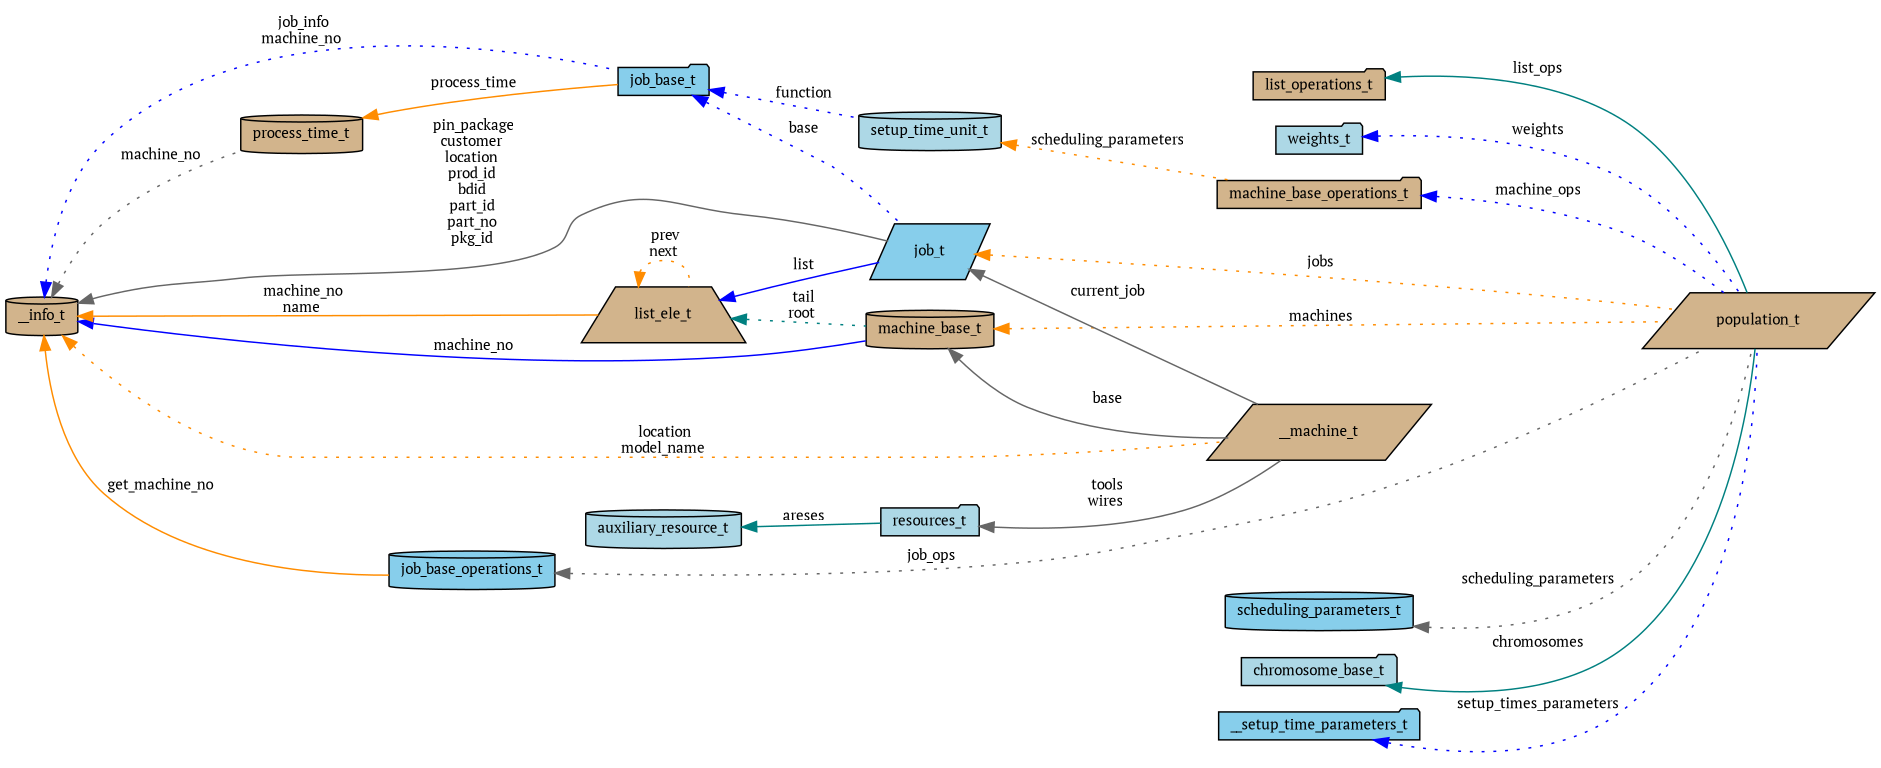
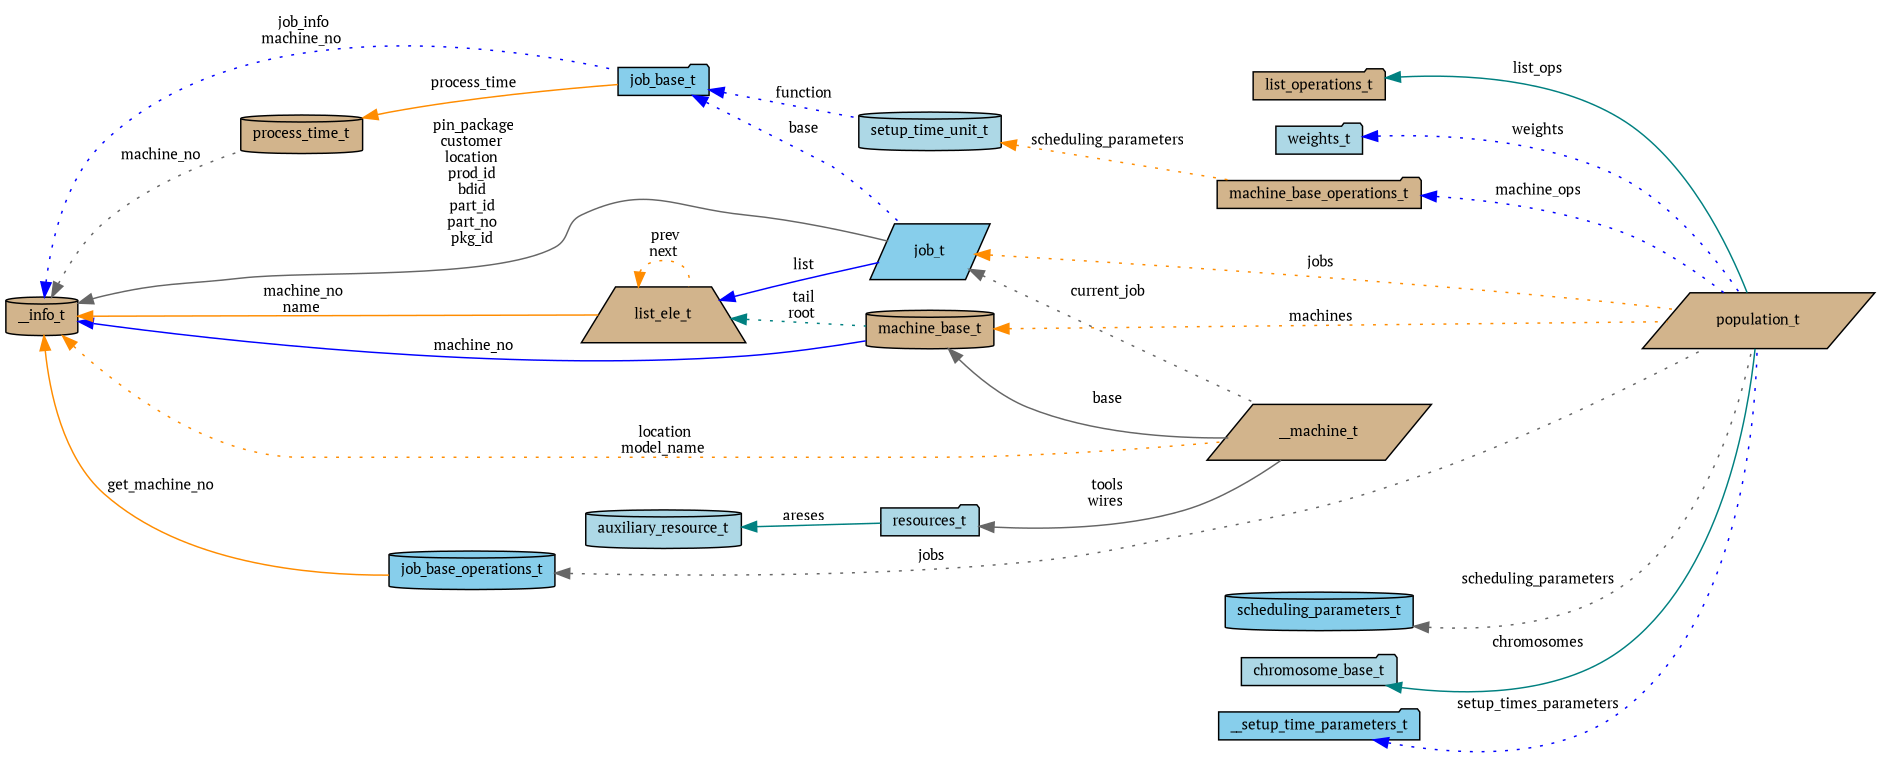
  digraph {
    fontname="PT Serif"
    rankdir=LR
    node [color=black fillcolor=tan fontname="PT Serif" fontsize=10 shape=folder style=filled]
    edge [color=blue dir=back fontname="PT Serif" fontsize=10 labelfontname=Helvetica labelfontsize=10 style=dotted]
    n1 [fontcolor=black height=0.2 label=population_t shape=parallelogram width=0.4]
    n2 [height=0.2 label=list_operations_t width=0.4]
    n3 [fillcolor=lightblue height=0.2 label=weights_t width=0.4]
    n4 [height=0.2 label=__machine_t shape=parallelogram width=0.4]
    n5 [height=0.2 label=__info_t shape=cylinder width=0.4]
    n6 [height=0.2 label=machine_base_t shape=cylinder width=0.4]
    n7 [fillcolor=skyblue height=0.2 label=job_t shape=parallelogram width=0.4]
    n8 [fillcolor=skyblue height=0.2 label=job_base_t width=0.4]
    n9 [height=0.2 label=process_time_t shape=cylinder width=0.4]
    n10 [fillcolor=skyblue height=0.2 label=job_base_operations_t shape=cylinder width=0.4]
    n11 [height=0.2 label=list_ele_t shape=trapezium width=0.4]
    n12 [fillcolor=lightblue height=0.2 label=auxiliary_resource_t shape=cylinder width=0.4]
    n13 [fillcolor=lightblue height=0.2 label=resources_t width=0.4]
    n14 [fillcolor=lightblue height=0.2 label=setup_time_unit_t shape=cylinder width=0.4]
    n15 [height=0.2 label=machine_base_operations_t width=0.4]
    n16 [fillcolor=skyblue height=0.2 label=scheduling_parameters_t shape=cylinder width=0.4]
    n17 [fillcolor=lightblue height=0.2 label=chromosome_base_t width=0.4]
    n18 [fillcolor=skyblue height=0.2 label=__setup_time_parameters_t width=0.4]
    n2 -> n1 [color=teal label=" list_ops" style=solid]
    n3 -> n1 [label=" weights"]
    n5 -> n4 [color=darkorange label=" location\nmodel_name"]
    n5 -> n6 [label=" machine_no" style=solid]
    n5 -> n7 [color=gray40 label=" pin_package\ncustomer\nlocation\nprod_id\nbdid\npart_id\npart_no\npkg_id" style=solid]
    n5 -> n8 [label=" job_info\nmachine_no"]
    n5 -> n9 [color=gray40 label=" machine_no"]
    n5 -> n10 [color=darkorange label=" get_machine_no" style=solid]
    n5 -> n11 [color=darkorange label=" machine_no\nname" style=solid]
    n6 -> n1 [color=darkorange label=" machines"]
    n6 -> n4 [color=gray40 label=" base" style=solid]
    n7 -> n1 [color=darkorange label=" jobs"]
-   n7 -> n4 [color=gray40 label=" current_job" style=solid]
+   n7 -> n4 [color=gray40 label=" current_job"]
    n8 -> n7 [label=" base"]
    n8 -> n14 [label=" function"]
    n9 -> n8 [color=darkorange label=" process_time" style=solid]
-   n10 -> n1 [color=gray40 label=" job_ops"]
+   n10 -> n1 [color=gray40 label=" jobs"]
    n11 -> n6 [color=teal label=" tail\nroot"]
    n11 -> n7 [label=" list" style=solid]
    n11 -> n11 [color=darkorange label=" prev\nnext"]
    n12 -> n13 [color=teal label=" areses" style=solid]
    n13 -> n4 [color=gray40 label=" tools\nwires" style=solid]
    n14 -> n15 [color=darkorange label=" scheduling_parameters"]
    n15 -> n1 [label=" machine_ops"]
    n16 -> n1 [color=gray40 label=" scheduling_parameters"]
    n17 -> n1 [color=teal label=" chromosomes" style=solid]
    n18 -> n1 [label=" setup_times_parameters"]
  }
